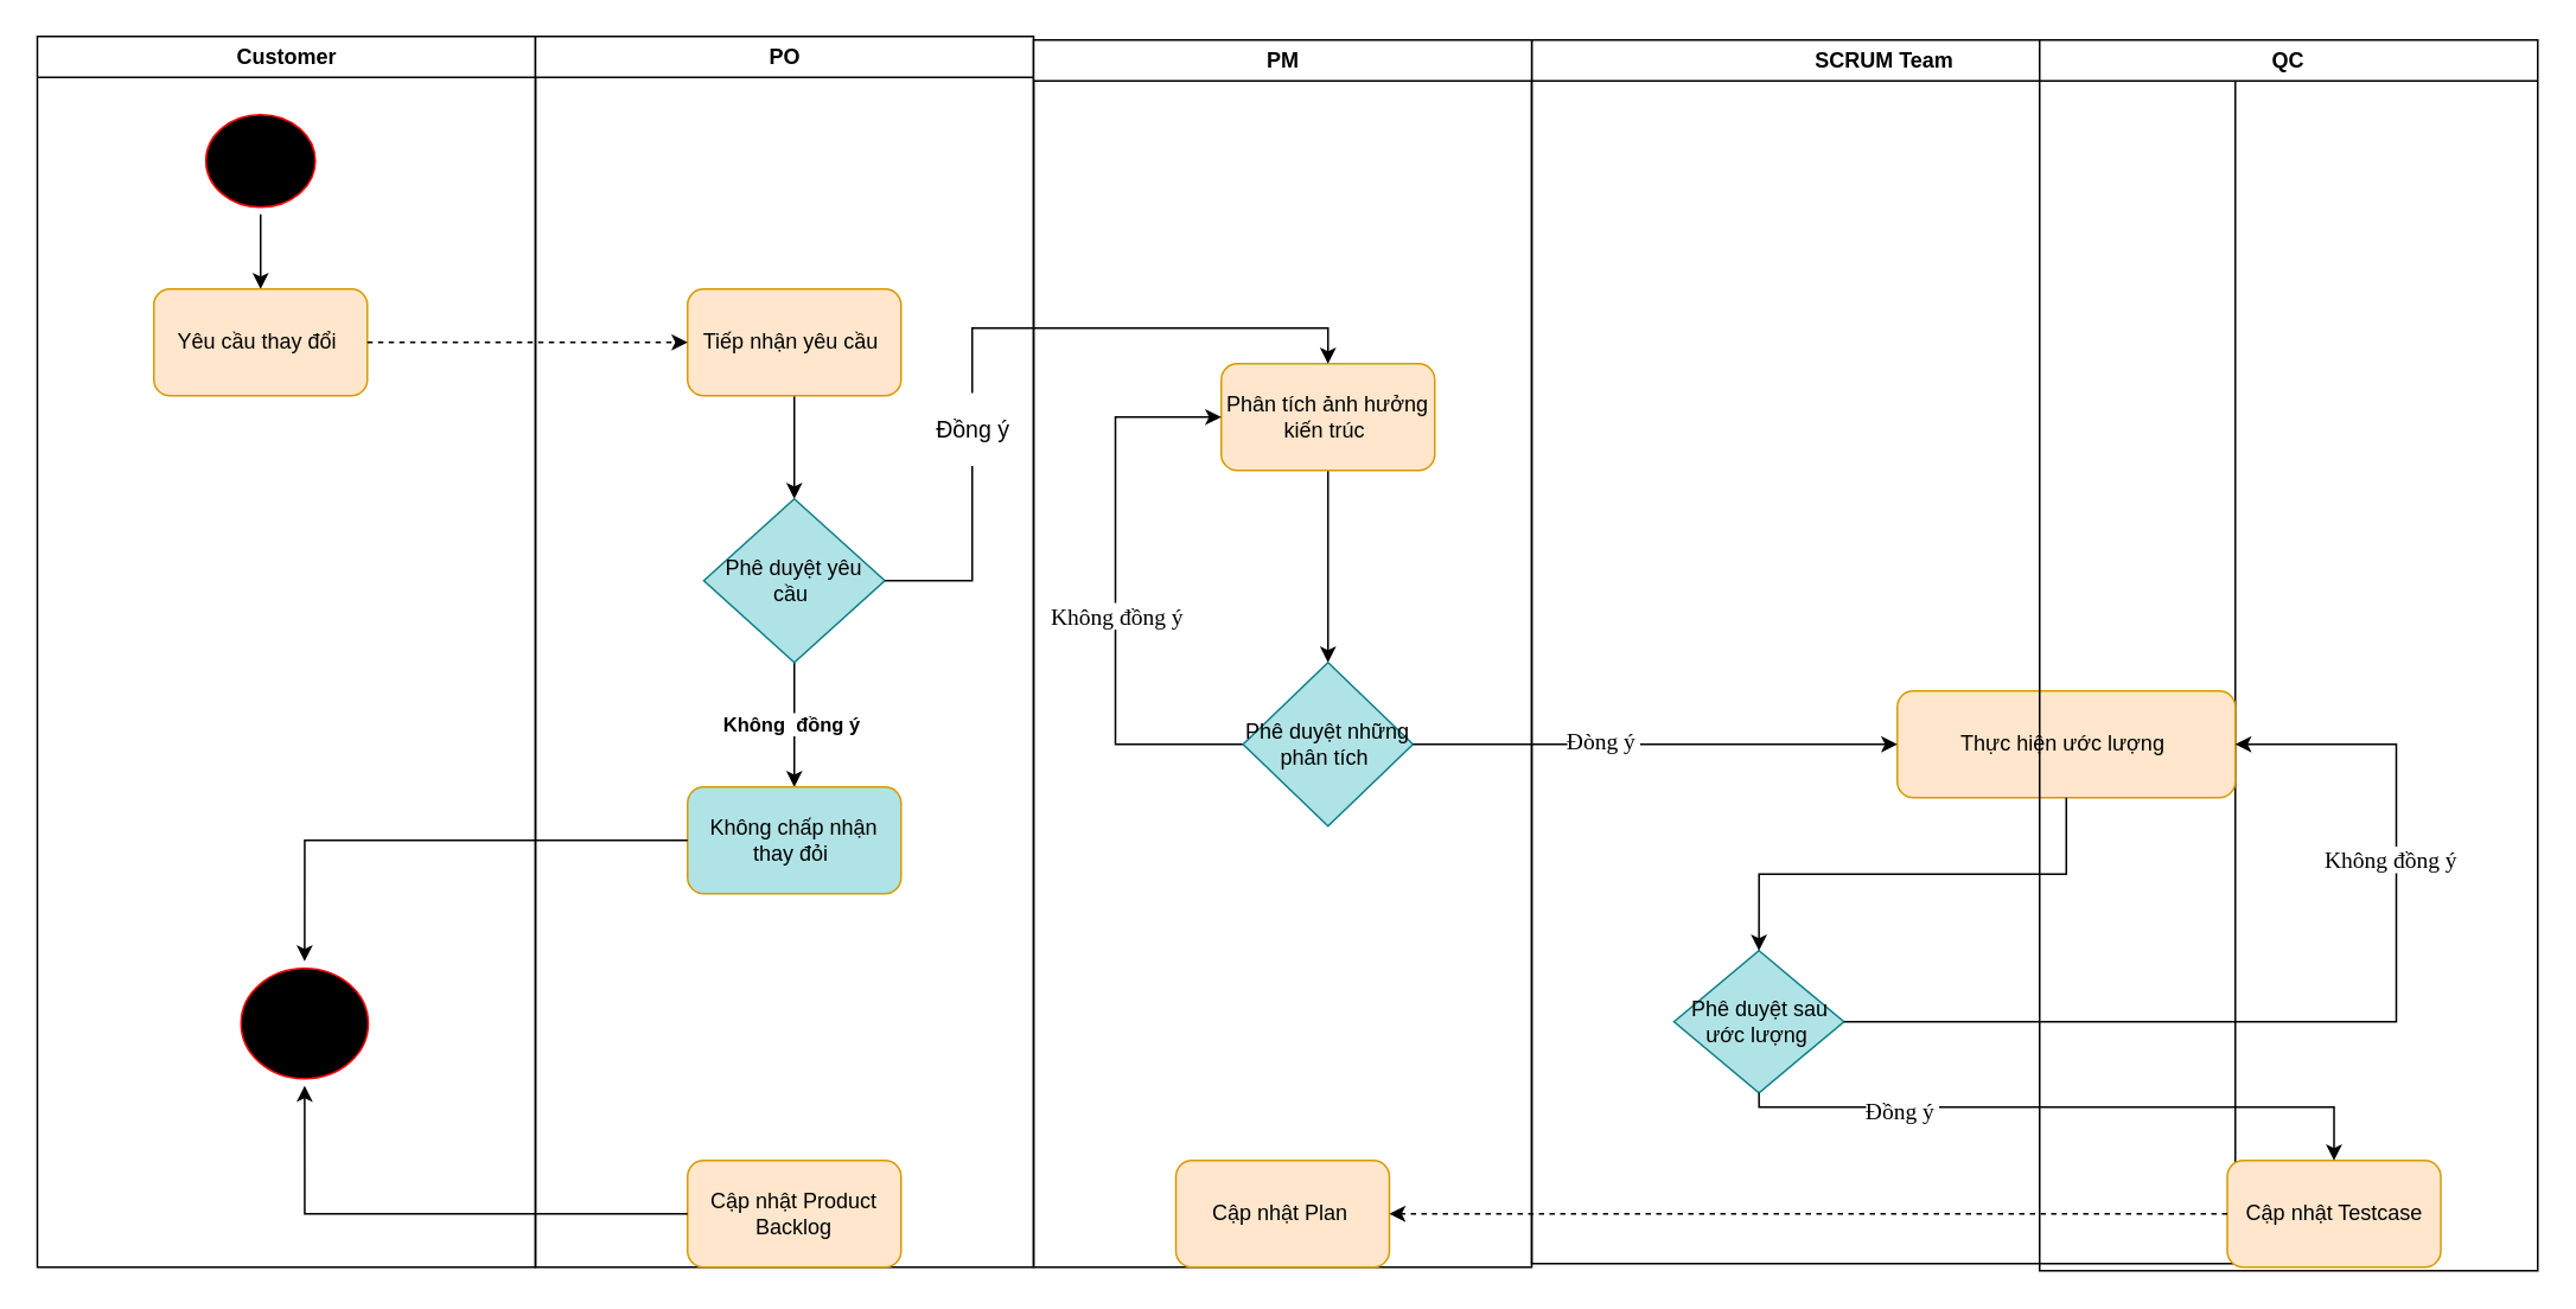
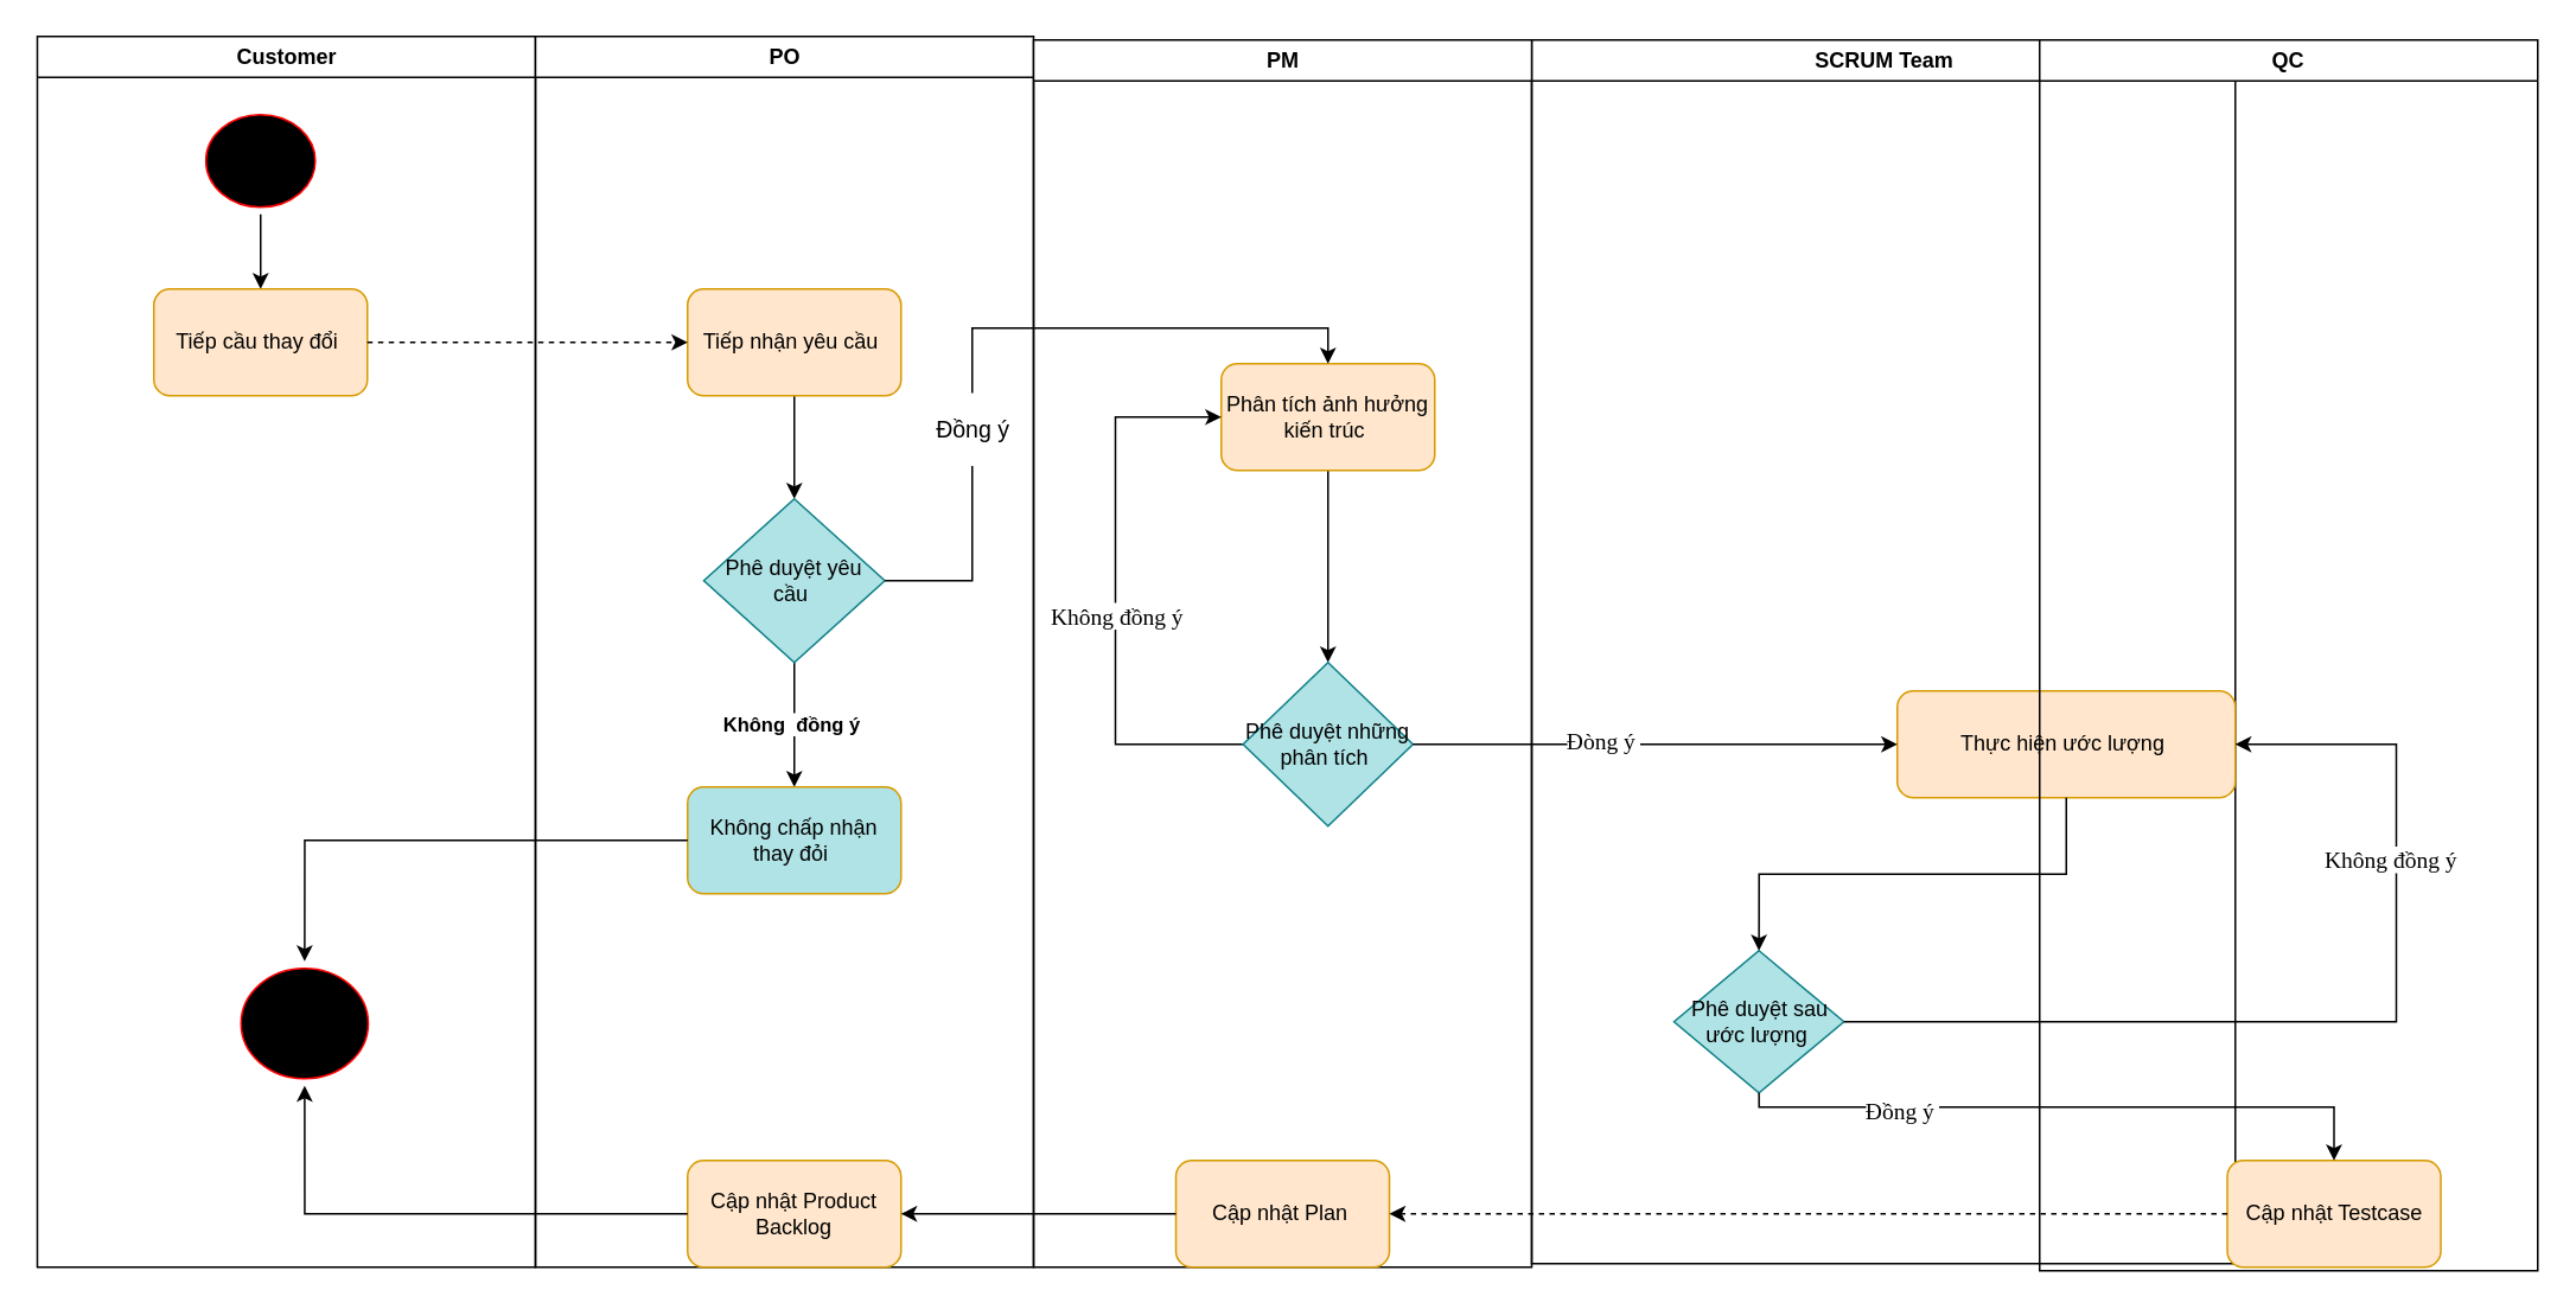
  <mxCell id="0" />
  <mxCell id="1" parent="0" />
  <mxCell id="2" value="Customer" style="swimlane;whiteSpace=wrap" parent="1" vertex="1"><mxGeometry x="20.5" y="20" width="280" height="692" as="geometry" /></mxCell>
  <mxCell id="3" style="edgeStyle=orthogonalEdgeStyle;rounded=0;orthogonalLoop=1;jettySize=auto;html=1;exitX=0.5;exitY=1;exitDx=0;exitDy=0;entryX=0.5;entryY=0;entryDx=0;entryDy=0;" edge="1" parent="2" source="4" target="5"><mxGeometry relative="1" as="geometry" /></mxCell>
  <mxCell id="4" value="" style="ellipse;shape=startState;fillColor=#000000;strokeColor=#ff0000;" parent="2" vertex="1"><mxGeometry x="90.75" y="40" width="69.5" height="60" as="geometry" /></mxCell>
- <mxCell id="5" value="Yêu cầu thay đổi&amp;nbsp;" style="rounded=1;whiteSpace=wrap;html=1;fillColor=#ffe6cc;strokeColor=#d79b00;" vertex="1" parent="2"><mxGeometry x="65.5" y="142" width="120" height="60" as="geometry" /></mxCell>
+ <mxCell id="5" value="Tiếp cầu thay đổi&amp;nbsp;" style="rounded=1;whiteSpace=wrap;html=1;fillColor=#ffe6cc;strokeColor=#d79b00;" vertex="1" parent="2"><mxGeometry x="65.5" y="142" width="120" height="60" as="geometry" /></mxCell>
  <mxCell id="6" value="" style="ellipse;shape=startState;fillColor=#000000;strokeColor=#ff0000;" vertex="1" parent="2"><mxGeometry x="110.5" y="520" width="79.5" height="70" as="geometry" /></mxCell>
  <mxCell id="7" value="PO" style="swimlane;whiteSpace=wrap" parent="1" vertex="1"><mxGeometry x="300.5" y="20" width="280" height="692" as="geometry" /></mxCell>
  <mxCell id="8" style="edgeStyle=orthogonalEdgeStyle;rounded=0;orthogonalLoop=1;jettySize=auto;html=1;exitX=0.5;exitY=1;exitDx=0;exitDy=0;" edge="1" parent="7" source="9" target="11"><mxGeometry relative="1" as="geometry" /></mxCell>
  <mxCell id="9" value="Tiếp nhận yêu cầu&amp;nbsp;" style="rounded=1;whiteSpace=wrap;html=1;fillColor=#ffe6cc;strokeColor=#d79b00;" vertex="1" parent="7"><mxGeometry x="85.5" y="142" width="120" height="60" as="geometry" /></mxCell>
  <mxCell id="10" value="&lt;b&gt;Không&amp;nbsp; đồng ý&amp;nbsp;&lt;/b&gt;" style="edgeStyle=orthogonalEdgeStyle;rounded=0;orthogonalLoop=1;jettySize=auto;html=1;exitX=0.5;exitY=1;exitDx=0;exitDy=0;" edge="1" parent="7" source="11" target="12"><mxGeometry relative="1" as="geometry" /></mxCell>
  <mxCell id="11" value="Phê duyệt yêu cầu&amp;nbsp;" style="rhombus;whiteSpace=wrap;html=1;fillColor=#b0e3e6;strokeColor=#0e8088;" vertex="1" parent="7"><mxGeometry x="94.63" y="260" width="101.75" height="92" as="geometry" /></mxCell>
  <mxCell id="12" value="Không chấp nhận thay đỏi&amp;nbsp;" style="rounded=1;whiteSpace=wrap;html=1;fillColor=#b0e3e6;strokeColor=#d79b00;" vertex="1" parent="7"><mxGeometry x="85.51" y="422" width="120" height="60" as="geometry" /></mxCell>
  <mxCell id="13" value="Cập nhật Product Backlog" style="rounded=1;whiteSpace=wrap;html=1;fillColor=#ffe6cc;strokeColor=#d79b00;" vertex="1" parent="7"><mxGeometry x="85.5" y="632" width="120" height="60" as="geometry" /></mxCell>
  <mxCell id="14" value="SCRUM Team" style="swimlane;whiteSpace=wrap" vertex="1" parent="1"><mxGeometry x="860.5" y="22" width="395.5" height="688" as="geometry" /></mxCell>
  <mxCell id="15" value="PM" style="swimlane;whiteSpace=wrap" parent="14" vertex="1"><mxGeometry x="-280" width="280" height="690" as="geometry" /></mxCell>
  <mxCell id="16" style="edgeStyle=orthogonalEdgeStyle;rounded=0;orthogonalLoop=1;jettySize=auto;html=1;exitX=0.5;exitY=1;exitDx=0;exitDy=0;entryX=0.5;entryY=0;entryDx=0;entryDy=0;" edge="1" parent="15" source="17" target="20"><mxGeometry relative="1" as="geometry" /></mxCell>
  <mxCell id="17" value="Phân tích ảnh hưởng kiến trúc&amp;nbsp;" style="rounded=1;whiteSpace=wrap;html=1;fillColor=#ffe6cc;strokeColor=#d79b00;" vertex="1" parent="15"><mxGeometry x="105.5" y="182" width="120" height="60" as="geometry" /></mxCell>
  <mxCell id="18" style="edgeStyle=orthogonalEdgeStyle;rounded=0;orthogonalLoop=1;jettySize=auto;html=1;exitX=0;exitY=0.5;exitDx=0;exitDy=0;entryX=0;entryY=0.5;entryDx=0;entryDy=0;" edge="1" parent="15" source="20" target="17"><mxGeometry relative="1" as="geometry"><Array as="points"><mxPoint x="46" y="396" /><mxPoint x="46" y="212" /></Array></mxGeometry></mxCell>
  <mxCell id="19" value="Không đồng ý&amp;nbsp;" style="edgeLabel;html=1;align=center;verticalAlign=middle;resizable=0;points=[];fontSize=13;fontFamily=Times New Roman;" vertex="1" connectable="0" parent="18"><mxGeometry x="-0.086" y="-2" relative="1" as="geometry"><mxPoint as="offset" /></mxGeometry></mxCell>
  <mxCell id="20" value="Phê duyệt những phân tích&amp;nbsp;" style="rhombus;whiteSpace=wrap;html=1;fillColor=#b0e3e6;strokeColor=#0e8088;" vertex="1" parent="15"><mxGeometry x="117.75" y="350" width="95.5" height="92" as="geometry" /></mxCell>
  <mxCell id="21" value="Cập nhật Plan&amp;nbsp;" style="rounded=1;whiteSpace=wrap;html=1;fillColor=#ffe6cc;strokeColor=#d79b00;" vertex="1" parent="15"><mxGeometry x="80" y="630" width="120" height="60" as="geometry" /></mxCell>
  <mxCell id="22" value="Phê duyệt sau ước lượng&amp;nbsp;" style="rhombus;whiteSpace=wrap;html=1;fillColor=#b0e3e6;strokeColor=#0e8088;" vertex="1" parent="14"><mxGeometry x="80" y="512" width="95.5" height="80" as="geometry" /></mxCell>
  <mxCell id="23" value="Thực hiện ước lượng&amp;nbsp;" style="rounded=1;whiteSpace=wrap;html=1;fillColor=#ffe6cc;strokeColor=#d79b00;" vertex="1" parent="14"><mxGeometry x="205.5" y="366" width="190" height="60" as="geometry" /></mxCell>
  <mxCell id="24" style="edgeStyle=orthogonalEdgeStyle;rounded=0;orthogonalLoop=1;jettySize=auto;html=1;exitX=1;exitY=0.5;exitDx=0;exitDy=0;entryX=0;entryY=0.5;entryDx=0;entryDy=0;" edge="1" parent="14" source="20" target="23"><mxGeometry relative="1" as="geometry" /></mxCell>
  <mxCell id="25" value="Đòng ý&amp;nbsp;" style="edgeLabel;html=1;align=center;verticalAlign=middle;resizable=0;points=[];fontSize=13;fontFamily=Times New Roman;" vertex="1" connectable="0" parent="24"><mxGeometry x="-0.217" y="3" relative="1" as="geometry"><mxPoint as="offset" /></mxGeometry></mxCell>
  <mxCell id="26" style="edgeStyle=orthogonalEdgeStyle;rounded=0;orthogonalLoop=1;jettySize=auto;html=1;exitX=0.5;exitY=1;exitDx=0;exitDy=0;entryX=0.5;entryY=0;entryDx=0;entryDy=0;" edge="1" parent="14" source="23" target="22"><mxGeometry relative="1" as="geometry" /></mxCell>
  <mxCell id="27" style="edgeStyle=orthogonalEdgeStyle;rounded=0;orthogonalLoop=1;jettySize=auto;html=1;exitX=1;exitY=0.5;exitDx=0;exitDy=0;entryX=1;entryY=0.5;entryDx=0;entryDy=0;" edge="1" parent="14" source="22" target="23"><mxGeometry relative="1" as="geometry"><Array as="points"><mxPoint x="486" y="552" /><mxPoint x="486" y="396" /></Array></mxGeometry></mxCell>
  <mxCell id="28" value="Không đồng ý&amp;nbsp;" style="edgeLabel;html=1;align=center;verticalAlign=middle;resizable=0;points=[];fontSize=13;fontFamily=Times New Roman;" vertex="1" connectable="0" parent="27"><mxGeometry x="0.443" y="2" relative="1" as="geometry"><mxPoint as="offset" /></mxGeometry></mxCell>
  <mxCell id="29" value="QC" style="swimlane;whiteSpace=wrap" vertex="1" parent="1"><mxGeometry x="1146" y="22" width="280" height="692" as="geometry" /></mxCell>
  <mxCell id="30" value="Cập nhật Testcase" style="rounded=1;whiteSpace=wrap;html=1;fillColor=#ffe6cc;strokeColor=#d79b00;" vertex="1" parent="29"><mxGeometry x="105.5" y="630" width="120" height="60" as="geometry" /></mxCell>
  <mxCell id="31" style="edgeStyle=orthogonalEdgeStyle;rounded=0;orthogonalLoop=1;jettySize=auto;html=1;exitX=1;exitY=0.5;exitDx=0;exitDy=0;entryX=0;entryY=0.5;entryDx=0;entryDy=0;dashed=1;" edge="1" parent="1" source="5" target="9"><mxGeometry relative="1" as="geometry" /></mxCell>
  <mxCell id="32" style="edgeStyle=orthogonalEdgeStyle;rounded=0;orthogonalLoop=1;jettySize=auto;html=1;exitX=0;exitY=0.5;exitDx=0;exitDy=0;entryX=0.5;entryY=0;entryDx=0;entryDy=0;" edge="1" parent="1" source="12" target="6"><mxGeometry relative="1" as="geometry" /></mxCell>
  <mxCell id="33" style="edgeStyle=orthogonalEdgeStyle;rounded=0;orthogonalLoop=1;jettySize=auto;html=1;exitX=0;exitY=0.5;exitDx=0;exitDy=0;entryX=0.5;entryY=1;entryDx=0;entryDy=0;" edge="1" parent="1" source="13" target="6"><mxGeometry relative="1" as="geometry" /></mxCell>
  <mxCell id="34" style="edgeStyle=orthogonalEdgeStyle;rounded=0;orthogonalLoop=1;jettySize=auto;html=1;exitX=1;exitY=0.5;exitDx=0;exitDy=0;entryX=0.5;entryY=0;entryDx=0;entryDy=0;" edge="1" parent="1" source="11" target="17"><mxGeometry relative="1" as="geometry"><Array as="points"><mxPoint x="546" y="326" /><mxPoint x="546" y="184" /><mxPoint x="746" y="184" /></Array></mxGeometry></mxCell>
  <mxCell id="35" value="&lt;p style=&quot;font-size: 13px&quot;&gt;Đồng ý&amp;nbsp;&lt;/p&gt;" style="edgeLabel;html=1;align=center;verticalAlign=middle;resizable=0;points=[];" vertex="1" connectable="0" parent="34"><mxGeometry x="-0.344" y="-1" relative="1" as="geometry"><mxPoint as="offset" /></mxGeometry></mxCell>
  <mxCell id="36" style="edgeStyle=orthogonalEdgeStyle;rounded=0;orthogonalLoop=1;jettySize=auto;html=1;exitX=0.5;exitY=1;exitDx=0;exitDy=0;entryX=0.5;entryY=0;entryDx=0;entryDy=0;" edge="1" parent="1" source="22" target="30"><mxGeometry relative="1" as="geometry"><Array as="points"><mxPoint x="988" y="622" /><mxPoint x="1312" y="622" /></Array></mxGeometry></mxCell>
  <mxCell id="37" value="Đồng ý&amp;nbsp;" style="edgeLabel;html=1;align=center;verticalAlign=middle;resizable=0;points=[];fontSize=13;fontFamily=Times New Roman;" vertex="1" connectable="0" parent="36"><mxGeometry x="-0.512" y="-1" relative="1" as="geometry"><mxPoint as="offset" /></mxGeometry></mxCell>
  <mxCell id="38" style="edgeStyle=orthogonalEdgeStyle;rounded=0;orthogonalLoop=1;jettySize=auto;html=1;exitX=0;exitY=0.5;exitDx=0;exitDy=0;dashed=1;" edge="1" parent="1" source="30" target="21"><mxGeometry relative="1" as="geometry" /></mxCell>
+ <mxCell id="39" style="edgeStyle=orthogonalEdgeStyle;rounded=0;orthogonalLoop=1;jettySize=auto;html=1;exitX=0;exitY=0.5;exitDx=0;exitDy=0;entryX=1;entryY=0.5;entryDx=0;entryDy=0;" edge="1" parent="1" source="21" target="13"><mxGeometry relative="1" as="geometry" /></mxCell>
